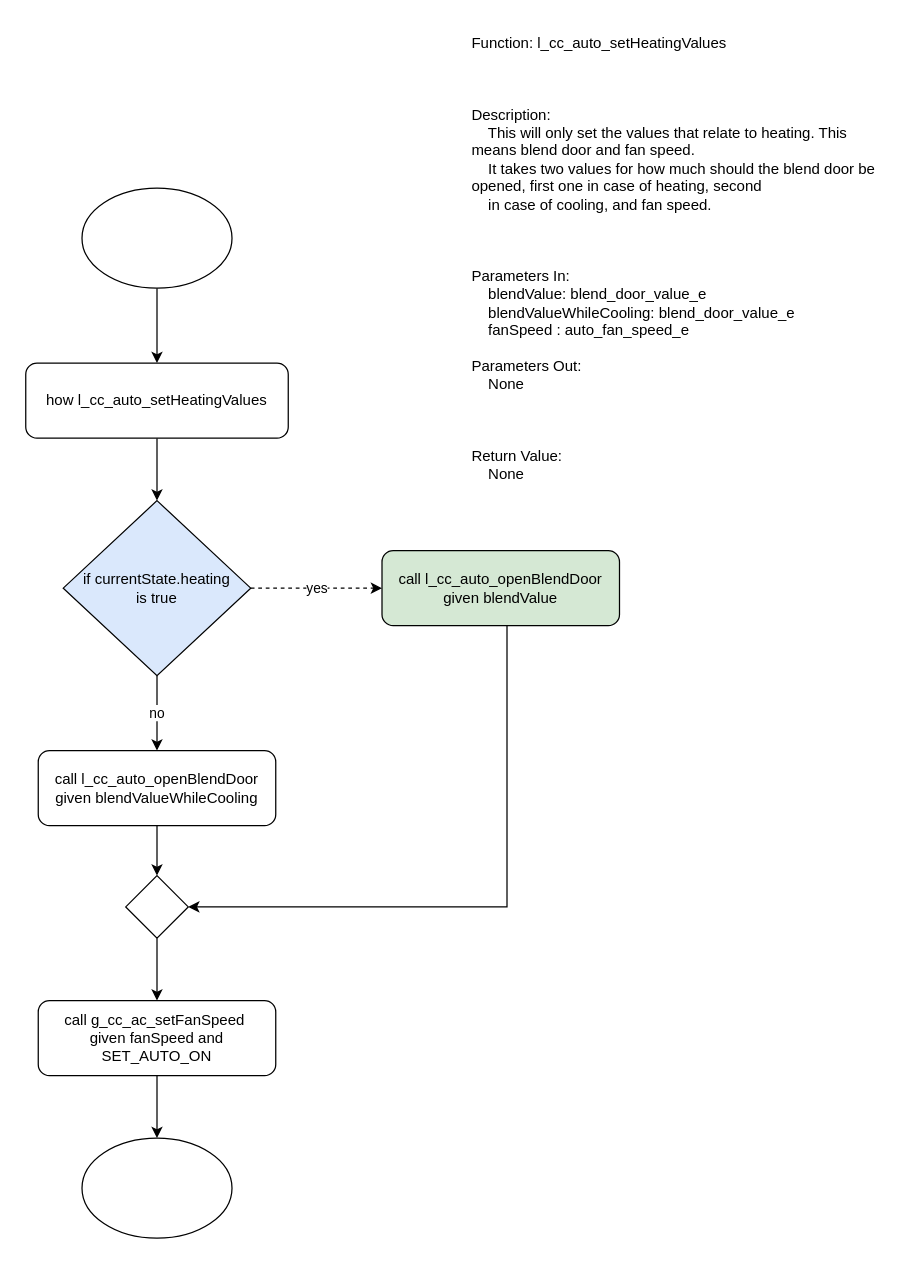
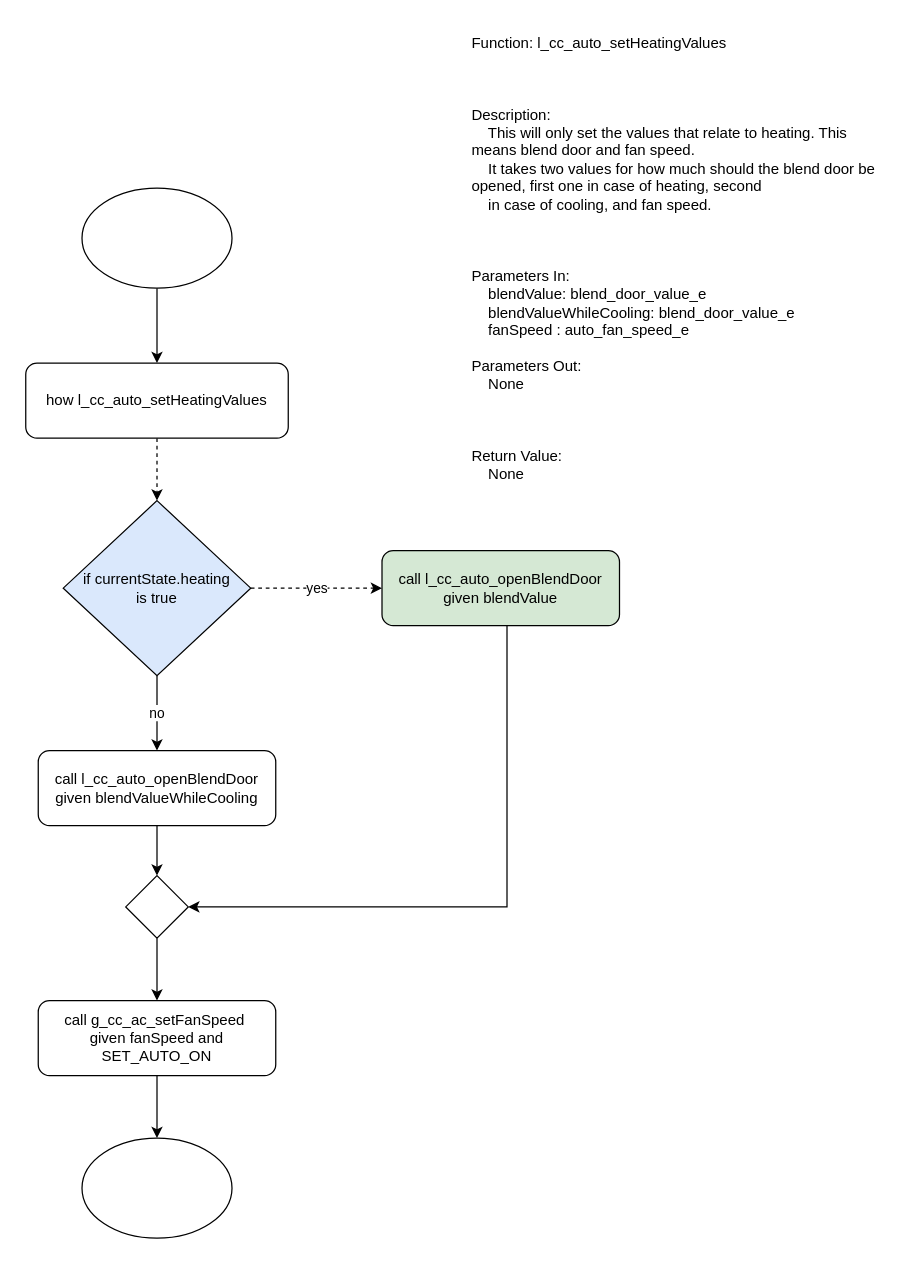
  <mxCell id="0" />
  <mxCell id="1" parent="0" />
  <mxCell id="2" value="Function: l_cc_auto_setHeatingValues&#10;&#10;&#10;&#10;Description:&#10;    This will only set the values that relate to heating. This means blend door and fan speed.&#10;    It takes two values for how much should the blend door be opened, first one in case of heating, second&#10;    in case of cooling, and fan speed.&#10;&#10;&#10;&#10;Parameters In:&#10;    blendValue: blend_door_value_e&#10;    blendValueWhileCooling: blend_door_value_e&#10;    fanSpeed : auto_fan_speed_e&#10;&#10;Parameters Out:&#10;    None&#10;&#10;&#10;&#10;Return Value:&#10;    None" style="text;whiteSpace=wrap;" vertex="1" parent="1"><mxGeometry x="375" y="20" width="330" height="390" as="geometry" /></mxCell>
  <mxCell id="3" style="edgeStyle=orthogonalEdgeStyle;rounded=0;orthogonalLoop=1;jettySize=auto;html=1;" edge="1" parent="1" source="4" target="6"><mxGeometry relative="1" as="geometry"><mxPoint x="125" y="320" as="targetPoint" /></mxGeometry></mxCell>
  <mxCell id="4" value="" style="ellipse;whiteSpace=wrap;html=1;" vertex="1" parent="1"><mxGeometry x="65" y="150" width="120" height="80" as="geometry" /></mxCell>
- <mxCell id="5" style="edgeStyle=orthogonalEdgeStyle;rounded=0;orthogonalLoop=1;jettySize=auto;html=1;" edge="1" parent="1" source="6" target="9"><mxGeometry relative="1" as="geometry"><mxPoint x="125" y="400" as="targetPoint" /></mxGeometry></mxCell>
+ <mxCell id="5" style="edgeStyle=orthogonalEdgeStyle;rounded=0;orthogonalLoop=1;jettySize=auto;html=1;dashed=1;" edge="1" parent="1" source="6" target="9"><mxGeometry relative="1" as="geometry"><mxPoint x="125" y="400" as="targetPoint" /></mxGeometry></mxCell>
  <mxCell id="6" value="how&amp;nbsp;l_cc_auto_setHeatingValues" style="rounded=1;whiteSpace=wrap;html=1;" vertex="1" parent="1"><mxGeometry x="20" y="290" width="210" height="60" as="geometry" /></mxCell>
  <mxCell id="7" value="yes" style="edgeStyle=orthogonalEdgeStyle;rounded=0;orthogonalLoop=1;jettySize=auto;html=1;dashed=1;" edge="1" parent="1" source="9" target="11"><mxGeometry relative="1" as="geometry"><mxPoint x="295" y="470" as="targetPoint" /></mxGeometry></mxCell>
  <mxCell id="8" value="no" style="edgeStyle=orthogonalEdgeStyle;rounded=0;orthogonalLoop=1;jettySize=auto;html=1;entryX=0.5;entryY=0;entryDx=0;entryDy=0;" edge="1" parent="1" source="9" target="13"><mxGeometry relative="1" as="geometry"><mxPoint x="125" y="590" as="targetPoint" /></mxGeometry></mxCell>
  <mxCell id="9" value="if currentState.heating &lt;br&gt;is true" style="rhombus;whiteSpace=wrap;html=1;fillColor=#dae8fc;" vertex="1" parent="1"><mxGeometry x="50" y="400" width="150" height="140" as="geometry" /></mxCell>
  <mxCell id="10" style="edgeStyle=orthogonalEdgeStyle;rounded=0;orthogonalLoop=1;jettySize=auto;html=1;entryX=1;entryY=0.5;entryDx=0;entryDy=0;" edge="1" parent="1" source="11" target="15"><mxGeometry relative="1" as="geometry"><mxPoint x="400" y="710" as="targetPoint" /><Array as="points"><mxPoint x="405" y="725" /></Array></mxGeometry></mxCell>
  <mxCell id="11" value="call&amp;nbsp;l_cc_auto_openBlendDoor given blendValue" style="rounded=1;whiteSpace=wrap;html=1;fillColor=#d5e8d4;" vertex="1" parent="1"><mxGeometry x="305" y="440" width="190" height="60" as="geometry" /></mxCell>
  <mxCell id="12" style="edgeStyle=orthogonalEdgeStyle;rounded=0;orthogonalLoop=1;jettySize=auto;html=1;" edge="1" parent="1" source="13" target="15"><mxGeometry relative="1" as="geometry"><mxPoint x="135" y="710" as="targetPoint" /></mxGeometry></mxCell>
  <mxCell id="13" value="call&amp;nbsp;l_cc_auto_openBlendDoor given&amp;nbsp;blendValueWhileCooling" style="rounded=1;whiteSpace=wrap;html=1;" vertex="1" parent="1"><mxGeometry x="30" y="600" width="190" height="60" as="geometry" /></mxCell>
  <mxCell id="14" style="edgeStyle=orthogonalEdgeStyle;rounded=0;orthogonalLoop=1;jettySize=auto;html=1;" edge="1" parent="1" source="15" target="17"><mxGeometry relative="1" as="geometry"><mxPoint x="125" y="800" as="targetPoint" /></mxGeometry></mxCell>
  <mxCell id="15" value="" style="rhombus;whiteSpace=wrap;html=1;" vertex="1" parent="1"><mxGeometry x="100" y="700" width="50" height="50" as="geometry" /></mxCell>
  <mxCell id="16" style="edgeStyle=orthogonalEdgeStyle;rounded=0;orthogonalLoop=1;jettySize=auto;html=1;" edge="1" parent="1" source="17" target="18"><mxGeometry relative="1" as="geometry"><mxPoint x="125" y="910" as="targetPoint" /></mxGeometry></mxCell>
  <mxCell id="17" value="call&amp;nbsp;g_cc_ac_setFanSpeed&lt;span style=&quot;background-color: initial;&quot;&gt;&amp;nbsp;&lt;br&gt;given fanSpeed and SET_AUTO_ON&lt;br&gt;&lt;/span&gt;" style="rounded=1;whiteSpace=wrap;html=1;" vertex="1" parent="1"><mxGeometry x="30" y="800" width="190" height="60" as="geometry" /></mxCell>
  <mxCell id="18" value="" style="ellipse;whiteSpace=wrap;html=1;labelBackgroundColor=default;" vertex="1" parent="1"><mxGeometry x="65" y="910" width="120" height="80" as="geometry" /></mxCell>
